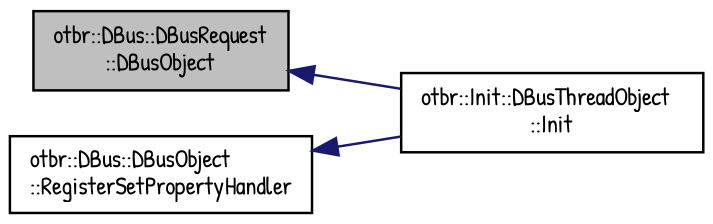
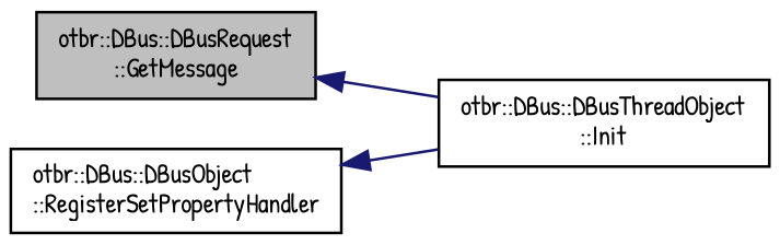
  digraph {
    fontname="Patrick Hand"
    rankdir=LR
    node [color=black fillcolor=white fontname="Patrick Hand" fontsize=10 shape=record style=filled]
    edge [color=midnightblue dir=back fontname="Patrick Hand" fontsize=10 labelfontname=Helvetica labelfontsize=10 style=solid]
-   n1 [fillcolor=grey75 fontcolor=black height=0.2 label="otbr::DBus::DBusRequest\l::DBusObject" width=0.4]
-   n2 [height=0.2 label="otbr::Init::DBusThreadObject\l::Init" width=0.4]
+   n1 [fillcolor=grey75 fontcolor=black height=0.2 label="otbr::DBus::DBusRequest\l::GetMessage" width=0.4]
+   n2 [height=0.2 label="otbr::DBus::DBusThreadObject\l::Init" width=0.4]
    n3 [height=0.2 label="otbr::DBus::DBusObject\l::RegisterSetPropertyHandler" width=0.4]
    n1 -> n2
    n3 -> n2
  }
